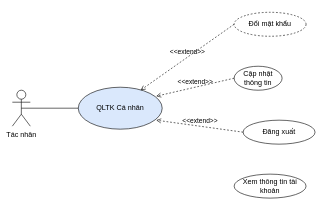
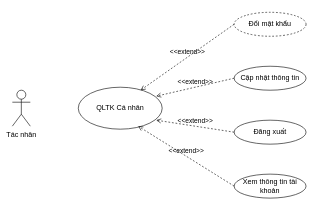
  <mxCell id="0" />
  <mxCell id="1" parent="0" />
- <mxCell id="2" value="QLTK Cá nhân" style="ellipse;whiteSpace=wrap;html=1;fillColor=#dae8fc;" parent="1" vertex="1"><mxGeometry x="130" y="145" width="140" height="70" as="geometry" /></mxCell>
+ <mxCell id="2" value="QLTK Cá nhân" style="ellipse;whiteSpace=wrap;html=1;" parent="1" vertex="1"><mxGeometry x="130" y="145" width="140" height="70" as="geometry" /></mxCell>
  <mxCell id="3" value="Tác nhân" style="shape=umlActor;verticalLabelPosition=bottom;verticalAlign=top;html=1;" parent="1" vertex="1"><mxGeometry x="20" y="150" width="30" height="60" as="geometry" /></mxCell>
- <mxCell id="4" value="" style="endArrow=none;html=1;rounded=0;exitX=0.5;exitY=0.5;exitDx=0;exitDy=0;exitPerimeter=0;entryX=0;entryY=0.5;entryDx=0;entryDy=0;" parent="1" source="3" target="2" edge="1"><mxGeometry width="50" height="50" relative="1" as="geometry"><mxPoint x="340" y="230" as="sourcePoint" /><mxPoint x="390" y="180" as="targetPoint" /></mxGeometry></mxCell>
  <mxCell id="5" value="Đổi mật khẩu" style="ellipse;whiteSpace=wrap;html=1;dashed=1;" parent="1" vertex="1"><mxGeometry x="390" y="20" width="120" height="40" as="geometry" /></mxCell>
  <mxCell id="6" value="&amp;lt;&amp;lt;extend&amp;gt;&amp;gt;" style="html=1;verticalAlign=bottom;labelBackgroundColor=none;endArrow=open;endFill=0;dashed=1;rounded=0;exitX=0;exitY=0.5;exitDx=0;exitDy=0;entryX=0.743;entryY=0.071;entryDx=0;entryDy=0;entryPerimeter=0;" parent="1" source="5" target="2" edge="1"><mxGeometry width="160" relative="1" as="geometry"><mxPoint x="270" y="280" as="sourcePoint" /><mxPoint x="270" y="210" as="targetPoint" /></mxGeometry></mxCell>
- <mxCell id="7" value="Cập nhật thông tin" style="ellipse;whiteSpace=wrap;html=1;" parent="1" vertex="1"><mxGeometry x="390" y="110" width="80" height="40" as="geometry" /></mxCell>
- <mxCell id="8" value="Đăng xuất" style="ellipse;whiteSpace=wrap;html=1;" parent="1" vertex="1"><mxGeometry x="405" y="200" width="120" height="40" as="geometry" /></mxCell>
+ <mxCell id="7" value="Cập nhật thông tin" style="ellipse;whiteSpace=wrap;html=1;" parent="1" vertex="1"><mxGeometry x="390" y="110" width="120" height="40" as="geometry" /></mxCell>
+ <mxCell id="8" value="Đăng xuất" style="ellipse;whiteSpace=wrap;html=1;" parent="1" vertex="1"><mxGeometry x="390" y="200" width="120" height="40" as="geometry" /></mxCell>
  <mxCell id="9" value="&amp;lt;&amp;lt;extend&amp;gt;&amp;gt;" style="html=1;verticalAlign=bottom;labelBackgroundColor=none;endArrow=open;endFill=0;dashed=1;rounded=0;exitX=0;exitY=0.5;exitDx=0;exitDy=0;" parent="1" source="7" edge="1"><mxGeometry width="160" relative="1" as="geometry"><mxPoint x="380" y="110" as="sourcePoint" /><mxPoint x="260" y="160" as="targetPoint" /></mxGeometry></mxCell>
  <mxCell id="10" value="&amp;lt;&amp;lt;extend&amp;gt;&amp;gt;" style="html=1;verticalAlign=bottom;labelBackgroundColor=none;endArrow=open;endFill=0;dashed=1;rounded=0;exitX=0;exitY=0.5;exitDx=0;exitDy=0;" parent="1" source="8" edge="1"><mxGeometry width="160" relative="1" as="geometry"><mxPoint x="400" y="120" as="sourcePoint" /><mxPoint x="260" y="200" as="targetPoint" /></mxGeometry></mxCell>
  <mxCell id="11" value="Xem thông tin tài khoản" style="ellipse;whiteSpace=wrap;html=1;" vertex="1" parent="1"><mxGeometry x="390" y="290" width="120" height="40" as="geometry" /></mxCell>
+ <mxCell id="12" value="&amp;lt;&amp;lt;extend&amp;gt;&amp;gt;" style="html=1;verticalAlign=bottom;labelBackgroundColor=none;endArrow=open;endFill=0;dashed=1;rounded=0;exitX=0;exitY=0.5;exitDx=0;exitDy=0;entryX=0.714;entryY=0.929;entryDx=0;entryDy=0;exitPerimeter=0;entryPerimeter=0;" edge="1" parent="1" source="11" target="2"><mxGeometry width="160" relative="1" as="geometry"><mxPoint x="400" y="230" as="sourcePoint" /><mxPoint x="259" y="215" as="targetPoint" /></mxGeometry></mxCell>
